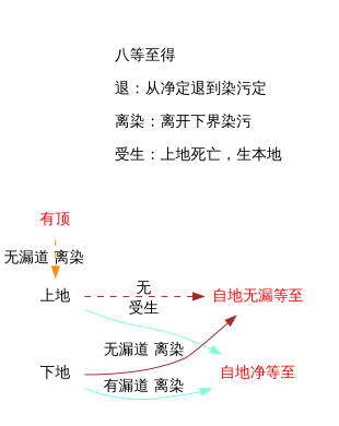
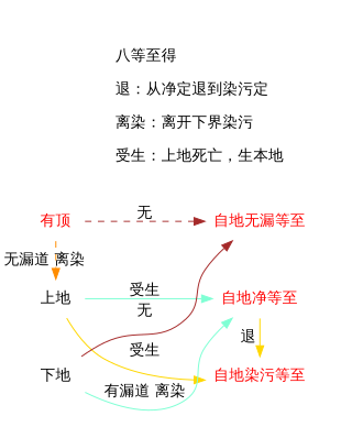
  digraph {
    fontname="Noto Serif"
    label="\n            八等至得\l\n            退：从净定退到染污定\l\n            离染：离开下界染污\l\n            受生：上地死亡，生本地\l\n            "
    labelloc=t
    rankdir=LR
    splines=true
    node [fontcolor=red fontname="Noto Serif" shape=none]
    edge [fontname="Noto Serif"]
+   "自地染污等至"
    "自地净等至"
    "自地无漏等至"
    "上地" [fontcolor=""]
    "下地" [fontcolor=""]
    "有顶"
    subgraph sub_1 {
      rank=same
+     "自地染污等至"
      "自地净等至"
      "自地无漏等至"
    }
    subgraph sub_2 {
      rank=same
      "上地"
      "下地"
      "有顶"
    }
+   "自地净等至" -> "自地染污等至" [style=invis]
+   "自地净等至" -> "自地染污等至" [color=gold label="退"]
    "自地无漏等至" -> "自地净等至" [style=invis]
+   "上地" -> "自地染污等至" [color=gold label="受生"]
    "上地" -> "自地净等至" [color=aquamarine label="受生"]
    "上地" -> "下地" [style=invis]
    "下地" -> "自地净等至" [color=aquamarine label="有漏道 离染"]
-   "下地" -> "自地无漏等至" [color=brown label="无漏道 离染"]
-   "上地" -> "自地无漏等至" [color=brown label="无" style=dashed]
+   "下地" -> "自地无漏等至" [color=brown label="无"]
+   "有顶" -> "自地无漏等至" [color=brown label="无" style=dashed]
    "有顶" -> "上地" [color=darkorange label="无漏道 离染" style=dashed]
  }
